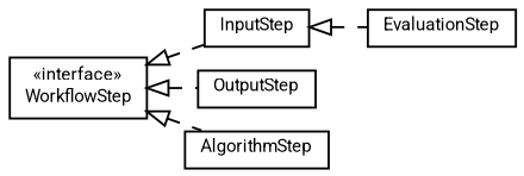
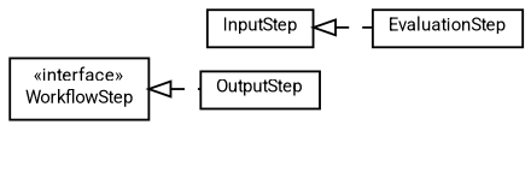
  digraph {
    nodesep=0.15
    rankdir=LR
    ranksep=0.25
    node [fontcolor=black fontname=Roboto fontsize=8 margin=0 shape=plaintext]
    edge [arrowtail=empty color=black dir=back fontname=Roboto fontsize=7 labelfontname=Roboto labelfontsize=7 style=dashed weight=9]
    n1 [height=0 label=<<table title="de.lmu.ifi.dbs.elki.workflow.InputStep" border="0" cellborder="1" cellspacing="0" cellpadding="2" href="InputStep.html" target="_parent"> 		<tr><td><table border="0" cellspacing="0" cellpadding="1"> 		<tr><td align="center" balign="center"> <font face="Roboto">InputStep</font> </td></tr> 		</table></td></tr> 		</table>> width=0]
    n2 [height=0 label=<<table title="de.lmu.ifi.dbs.elki.workflow.EvaluationStep" border="0" cellborder="1" cellspacing="0" cellpadding="2" href="EvaluationStep.html" target="_parent"> 		<tr><td><table border="0" cellspacing="0" cellpadding="1"> 		<tr><td align="center" balign="center"> <font face="Roboto">EvaluationStep</font> </td></tr> 		</table></td></tr> 		</table>> width=0]
    n3 [height=0 label=<<table title="de.lmu.ifi.dbs.elki.workflow.OutputStep" border="0" cellborder="1" cellspacing="0" cellpadding="2" href="OutputStep.html" target="_parent"> 		<tr><td><table border="0" cellspacing="0" cellpadding="1"> 		<tr><td align="center" balign="center"> <font face="Roboto">OutputStep</font> </td></tr> 		</table></td></tr> 		</table>> width=0]
    n4 [height=0 label=<<table title="de.lmu.ifi.dbs.elki.workflow.WorkflowStep" border="0" cellborder="1" cellspacing="0" cellpadding="2" href="WorkflowStep.html" target="_parent"> 		<tr><td><table border="0" cellspacing="0" cellpadding="1"> 		<tr><td align="center" balign="center"> &#171;interface&#187; </td></tr> 		<tr><td align="center" balign="center"> <font face="Roboto">WorkflowStep</font> </td></tr> 		</table></td></tr> 		</table>> width=0]
-   n5 [height=0 label=<<table title="de.lmu.ifi.dbs.elki.workflow.AlgorithmStep" border="0" cellborder="1" cellspacing="0" cellpadding="2" href="AlgorithmStep.html" target="_parent"> 		<tr><td><table border="0" cellspacing="0" cellpadding="1"> 		<tr><td align="center" balign="center"> <font face="Roboto">AlgorithmStep</font> </td></tr> 		</table></td></tr> 		</table>> width=0]
    n1 -> n2
-   n4 -> n1
    n4 -> n3
-   n4 -> n5
  }
